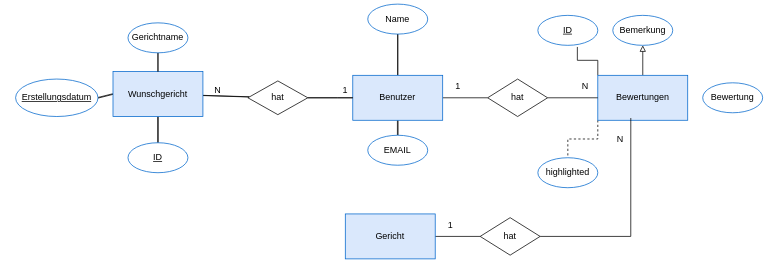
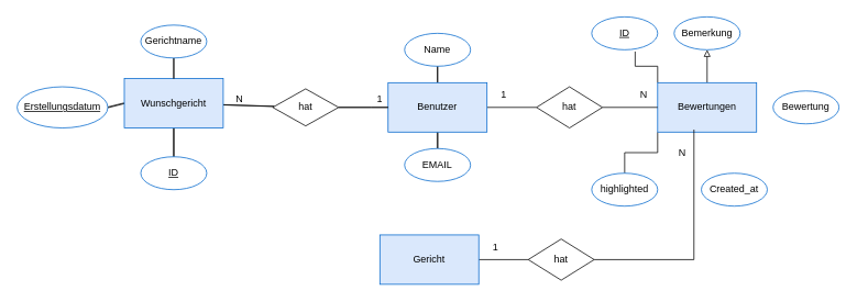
  <mxCell id="0" />
  <mxCell id="1" parent="0" />
  <mxCell id="2" value="" style="edgeStyle=none;shape=link;rounded=0;orthogonalLoop=1;jettySize=auto;html=1;width=-0.286;" parent="1" source="5" target="17" edge="1"><mxGeometry relative="1" as="geometry" /></mxCell>
  <mxCell id="3" style="edgeStyle=none;shape=link;rounded=0;orthogonalLoop=1;jettySize=auto;html=1;exitX=0;exitY=0.5;exitDx=0;exitDy=0;entryX=1;entryY=0.5;entryDx=0;entryDy=0;width=0.857;" parent="1" source="5" target="7" edge="1"><mxGeometry relative="1" as="geometry" /></mxCell>
  <mxCell id="4" style="edgeStyle=none;shape=link;rounded=0;orthogonalLoop=1;jettySize=auto;html=1;exitX=0.5;exitY=1;exitDx=0;exitDy=0;width=0.857;" parent="1" source="5" target="6" edge="1"><mxGeometry relative="1" as="geometry" /></mxCell>
  <mxCell id="5" value="Wunschgericht" style="rounded=0;whiteSpace=wrap;html=1;fillColor=#dae8fc;strokeColor=#0066CC;" parent="1" vertex="1"><mxGeometry x="150" y="95" width="120" height="60" as="geometry" /></mxCell>
  <mxCell id="6" value="&lt;u&gt;ID&lt;/u&gt;" style="ellipse;whiteSpace=wrap;html=1;strokeColor=#0066CC;" parent="1" vertex="1"><mxGeometry x="170" y="190" width="80" height="40" as="geometry" /></mxCell>
  <mxCell id="7" value="&lt;u&gt;Erstellungsdatum&lt;/u&gt;" style="ellipse;whiteSpace=wrap;html=1;strokeColor=#0066CC;" parent="1" vertex="1"><mxGeometry x="20" y="105" width="110" height="50" as="geometry" /></mxCell>
  <mxCell id="8" style="edgeStyle=none;shape=link;rounded=0;orthogonalLoop=1;jettySize=auto;html=1;exitX=0.5;exitY=1;exitDx=0;exitDy=0;entryX=0.5;entryY=0;entryDx=0;entryDy=0;width=-0.286;" parent="1" source="9" target="15" edge="1"><mxGeometry relative="1" as="geometry" /></mxCell>
- <mxCell id="9" value="Name" style="ellipse;whiteSpace=wrap;html=1;strokeColor=#0066CC;" parent="1" vertex="1"><mxGeometry x="490" y="5" width="80" height="40" as="geometry" /></mxCell>
+ <mxCell id="9" value="Name" style="ellipse;whiteSpace=wrap;html=1;strokeColor=#0066CC;" parent="1" vertex="1"><mxGeometry x="490" y="40" width="80" height="40" as="geometry" /></mxCell>
  <mxCell id="10" style="edgeStyle=none;shape=link;rounded=0;orthogonalLoop=1;jettySize=auto;html=1;width=-0.286;" parent="1" source="11" target="5" edge="1"><mxGeometry relative="1" as="geometry" /></mxCell>
  <mxCell id="11" value="Gerichtname" style="ellipse;whiteSpace=wrap;html=1;strokeColor=#0066CC;" parent="1" vertex="1"><mxGeometry x="170" y="30" width="80" height="40" as="geometry" /></mxCell>
  <mxCell id="12" style="edgeStyle=none;shape=link;rounded=0;orthogonalLoop=1;jettySize=auto;html=1;exitX=0.5;exitY=0;exitDx=0;exitDy=0;entryX=0.5;entryY=1;entryDx=0;entryDy=0;width=-0.857;" parent="1" source="13" target="15" edge="1"><mxGeometry relative="1" as="geometry" /></mxCell>
  <mxCell id="13" value="EMAIL" style="ellipse;whiteSpace=wrap;html=1;strokeColor=#0066CC;" parent="1" vertex="1"><mxGeometry x="490" y="180" width="80" height="40" as="geometry" /></mxCell>
  <mxCell id="14" style="edgeStyle=orthogonalEdgeStyle;rounded=0;orthogonalLoop=1;jettySize=auto;html=1;exitX=1;exitY=0.5;exitDx=0;exitDy=0;entryX=0;entryY=0.5;entryDx=0;entryDy=0;endArrow=none;endFill=0;" parent="1" source="15" target="25" edge="1"><mxGeometry relative="1" as="geometry" /></mxCell>
  <mxCell id="15" value="Benutzer&lt;br&gt;" style="rounded=0;whiteSpace=wrap;html=1;fillColor=#dae8fc;strokeColor=#0066CC;" parent="1" vertex="1"><mxGeometry x="470" y="100" width="120" height="60" as="geometry" /></mxCell>
  <mxCell id="16" style="edgeStyle=none;shape=link;rounded=0;orthogonalLoop=1;jettySize=auto;html=1;exitX=1;exitY=0.5;exitDx=0;exitDy=0;entryX=0;entryY=0.5;entryDx=0;entryDy=0;width=-0.286;" parent="1" source="17" target="15" edge="1"><mxGeometry relative="1" as="geometry"><Array as="points"><mxPoint x="450" y="130" /></Array></mxGeometry></mxCell>
  <mxCell id="17" value="hat" style="rhombus;whiteSpace=wrap;html=1;" parent="1" vertex="1"><mxGeometry x="330" y="107.5" width="80" height="45" as="geometry" /></mxCell>
  <mxCell id="18" value="N" style="text;html=1;strokeColor=none;fillColor=none;align=center;verticalAlign=middle;whiteSpace=wrap;rounded=0;" parent="1" vertex="1"><mxGeometry x="260" y="105" width="60" height="30" as="geometry" /></mxCell>
  <mxCell id="19" value="1" style="text;html=1;strokeColor=none;fillColor=none;align=center;verticalAlign=middle;whiteSpace=wrap;rounded=0;" parent="1" vertex="1"><mxGeometry x="430" y="105" width="60" height="30" as="geometry" /></mxCell>
  <mxCell id="20" style="edgeStyle=orthogonalEdgeStyle;rounded=0;orthogonalLoop=1;jettySize=auto;html=1;exitX=0;exitY=0;exitDx=0;exitDy=0;entryX=0.659;entryY=1.054;entryDx=0;entryDy=0;entryPerimeter=0;endArrow=none;endFill=0;" parent="1" source="23" target="32" edge="1"><mxGeometry relative="1" as="geometry" /></mxCell>
- <mxCell id="21" style="edgeStyle=orthogonalEdgeStyle;rounded=0;orthogonalLoop=1;jettySize=auto;html=1;exitX=0;exitY=1;exitDx=0;exitDy=0;entryX=0.5;entryY=0;entryDx=0;entryDy=0;endArrow=none;endFill=0;dashed=1;" parent="1" source="23" target="31" edge="1"><mxGeometry relative="1" as="geometry" /></mxCell>
+ <mxCell id="21" style="edgeStyle=orthogonalEdgeStyle;rounded=0;orthogonalLoop=1;jettySize=auto;html=1;exitX=0;exitY=1;exitDx=0;exitDy=0;entryX=0.5;entryY=0;entryDx=0;entryDy=0;endArrow=none;endFill=0;" parent="1" source="23" target="31" edge="1"><mxGeometry relative="1" as="geometry" /></mxCell>
  <mxCell id="22" style="edgeStyle=orthogonalEdgeStyle;rounded=0;orthogonalLoop=1;jettySize=auto;html=1;exitX=0.5;exitY=0;exitDx=0;exitDy=0;entryX=0.5;entryY=1;entryDx=0;entryDy=0;endArrow=block;endFill=0;" parent="1" source="23" target="28" edge="1"><mxGeometry relative="1" as="geometry" /></mxCell>
  <mxCell id="23" value="Bewertungen" style="rounded=0;whiteSpace=wrap;html=1;fillColor=#dae8fc;strokeColor=#0066CC;" parent="1" vertex="1"><mxGeometry x="797" y="100" width="120" height="60" as="geometry" /></mxCell>
  <mxCell id="24" style="edgeStyle=orthogonalEdgeStyle;rounded=0;orthogonalLoop=1;jettySize=auto;html=1;exitX=1;exitY=0.5;exitDx=0;exitDy=0;entryX=0;entryY=0.5;entryDx=0;entryDy=0;endArrow=none;endFill=0;" parent="1" source="25" target="23" edge="1"><mxGeometry relative="1" as="geometry" /></mxCell>
  <mxCell id="25" value="hat" style="shape=rhombus;perimeter=rhombusPerimeter;whiteSpace=wrap;html=1;align=center;" parent="1" vertex="1"><mxGeometry x="650" y="105" width="80" height="50" as="geometry" /></mxCell>
  <mxCell id="26" value="1" style="text;html=1;align=center;verticalAlign=middle;resizable=0;points=[];autosize=1;strokeColor=none;fillColor=none;" parent="1" vertex="1"><mxGeometry x="600" y="105" width="20" height="20" as="geometry" /></mxCell>
  <mxCell id="27" value="N" style="text;html=1;align=center;verticalAlign=middle;resizable=0;points=[];autosize=1;strokeColor=none;fillColor=none;" parent="1" vertex="1"><mxGeometry x="770" y="105" width="20" height="20" as="geometry" /></mxCell>
  <mxCell id="28" value="Bemerkung" style="ellipse;whiteSpace=wrap;html=1;strokeColor=#0066CC;" parent="1" vertex="1"><mxGeometry x="817" y="20" width="80" height="40" as="geometry" /></mxCell>
  <mxCell id="29" value="Bewertung" style="ellipse;whiteSpace=wrap;html=1;strokeColor=#0066CC;" parent="1" vertex="1"><mxGeometry x="937" y="110" width="80" height="40" as="geometry" /></mxCell>
+ <mxCell id="30" value="Created_at" style="ellipse;whiteSpace=wrap;html=1;strokeColor=#0066CC;" parent="1" vertex="1"><mxGeometry x="850" y="210" width="80" height="40" as="geometry" /></mxCell>
  <mxCell id="31" value="highlighted" style="ellipse;whiteSpace=wrap;html=1;strokeColor=#0066CC;" parent="1" vertex="1"><mxGeometry x="717" y="210" width="80" height="40" as="geometry" /></mxCell>
  <mxCell id="32" value="&lt;u&gt;ID&lt;/u&gt;" style="ellipse;whiteSpace=wrap;html=1;strokeColor=#0066CC;" parent="1" vertex="1"><mxGeometry x="717" y="20" width="80" height="40" as="geometry" /></mxCell>
  <mxCell id="33" value="N" style="text;html=1;strokeColor=none;fillColor=none;align=center;verticalAlign=middle;whiteSpace=wrap;rounded=0;" parent="1" vertex="1"><mxGeometry x="817" y="170" width="20" height="30" as="geometry" /></mxCell>
  <mxCell id="34" style="edgeStyle=orthogonalEdgeStyle;rounded=0;orthogonalLoop=1;jettySize=auto;html=1;exitX=1;exitY=0.5;exitDx=0;exitDy=0;entryX=0;entryY=0.5;entryDx=0;entryDy=0;endArrow=none;endFill=0;" edge="1" parent="1" source="35" target="37"><mxGeometry relative="1" as="geometry" /></mxCell>
  <mxCell id="35" value="Gericht" style="rounded=0;whiteSpace=wrap;html=1;fillColor=#dae8fc;strokeColor=#0066CC;" vertex="1" parent="1"><mxGeometry x="460" y="285" width="120" height="60" as="geometry" /></mxCell>
  <mxCell id="36" style="edgeStyle=orthogonalEdgeStyle;rounded=0;orthogonalLoop=1;jettySize=auto;html=1;exitX=1;exitY=0.5;exitDx=0;exitDy=0;entryX=0.367;entryY=0.95;entryDx=0;entryDy=0;entryPerimeter=0;endArrow=none;endFill=0;" edge="1" parent="1" source="37" target="23"><mxGeometry relative="1" as="geometry" /></mxCell>
  <mxCell id="37" value="hat" style="shape=rhombus;perimeter=rhombusPerimeter;whiteSpace=wrap;html=1;align=center;" vertex="1" parent="1"><mxGeometry x="640" y="290" width="80" height="50" as="geometry" /></mxCell>
  <mxCell id="38" value="1" style="text;html=1;align=center;verticalAlign=middle;resizable=0;points=[];autosize=1;strokeColor=none;fillColor=none;" vertex="1" parent="1"><mxGeometry x="590" y="290" width="20" height="20" as="geometry" /></mxCell>
